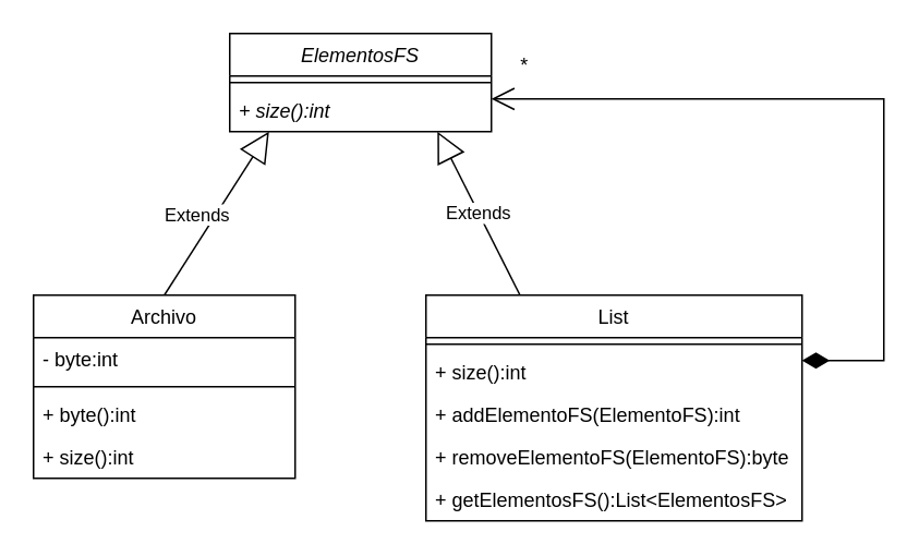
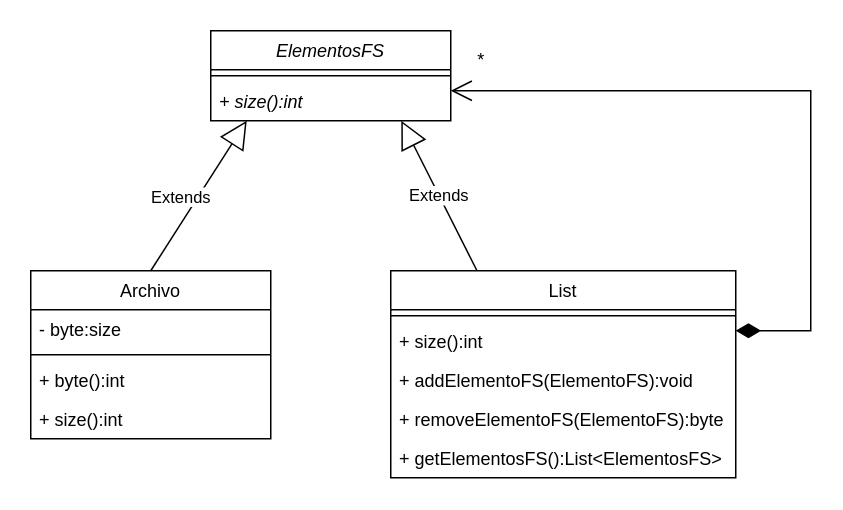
  <mxCell id="0" />
  <mxCell id="1" parent="0" />
  <mxCell id="2" value="ElementosFS" style="swimlane;fontStyle=2;align=center;verticalAlign=top;childLayout=stackLayout;horizontal=1;startSize=26;horizontalStack=0;resizeParent=1;resizeParentMax=0;resizeLast=0;collapsible=1;marginBottom=0;" vertex="1" parent="1"><mxGeometry x="140" y="20" width="160" height="60" as="geometry" /></mxCell>
  <mxCell id="3" value="" style="line;strokeWidth=1;fillColor=none;align=left;verticalAlign=middle;spacingTop=-1;spacingLeft=3;spacingRight=3;rotatable=0;labelPosition=right;points=[];portConstraint=eastwest;strokeColor=inherit;" vertex="1" parent="2"><mxGeometry y="26" width="160" height="8" as="geometry" /></mxCell>
  <mxCell id="4" value="+ size():int" style="text;strokeColor=none;fillColor=none;align=left;verticalAlign=top;spacingLeft=4;spacingRight=4;overflow=hidden;rotatable=0;points=[[0,0.5],[1,0.5]];portConstraint=eastwest;fontStyle=2" vertex="1" parent="2"><mxGeometry y="34" width="160" height="26" as="geometry" /></mxCell>
  <mxCell id="5" value="Archivo" style="swimlane;fontStyle=0;align=center;verticalAlign=top;childLayout=stackLayout;horizontal=1;startSize=26;horizontalStack=0;resizeParent=1;resizeParentMax=0;resizeLast=0;collapsible=1;marginBottom=0;" vertex="1" parent="1"><mxGeometry x="20" y="180" width="160" height="112" as="geometry" /></mxCell>
- <mxCell id="6" value="- byte:int" style="text;strokeColor=none;fillColor=none;align=left;verticalAlign=top;spacingLeft=4;spacingRight=4;overflow=hidden;rotatable=0;points=[[0,0.5],[1,0.5]];portConstraint=eastwest;" vertex="1" parent="5"><mxGeometry y="26" width="160" height="26" as="geometry" /></mxCell>
+ <mxCell id="6" value="- byte:size" style="text;strokeColor=none;fillColor=none;align=left;verticalAlign=top;spacingLeft=4;spacingRight=4;overflow=hidden;rotatable=0;points=[[0,0.5],[1,0.5]];portConstraint=eastwest;" vertex="1" parent="5"><mxGeometry y="26" width="160" height="26" as="geometry" /></mxCell>
  <mxCell id="7" value="" style="line;strokeWidth=1;fillColor=none;align=left;verticalAlign=middle;spacingTop=-1;spacingLeft=3;spacingRight=3;rotatable=0;labelPosition=right;points=[];portConstraint=eastwest;strokeColor=inherit;" vertex="1" parent="5"><mxGeometry y="52" width="160" height="8" as="geometry" /></mxCell>
  <mxCell id="8" value="+ byte():int" style="text;strokeColor=none;fillColor=none;align=left;verticalAlign=top;spacingLeft=4;spacingRight=4;overflow=hidden;rotatable=0;points=[[0,0.5],[1,0.5]];portConstraint=eastwest;" vertex="1" parent="5"><mxGeometry y="60" width="160" height="26" as="geometry" /></mxCell>
  <mxCell id="9" value="+ size():int" style="text;strokeColor=none;fillColor=none;align=left;verticalAlign=top;spacingLeft=4;spacingRight=4;overflow=hidden;rotatable=0;points=[[0,0.5],[1,0.5]];portConstraint=eastwest;fontStyle=0" vertex="1" parent="5"><mxGeometry y="86" width="160" height="26" as="geometry" /></mxCell>
  <mxCell id="10" value="List" style="swimlane;fontStyle=0;align=center;verticalAlign=top;childLayout=stackLayout;horizontal=1;startSize=26;horizontalStack=0;resizeParent=1;resizeParentMax=0;resizeLast=0;collapsible=1;marginBottom=0;" vertex="1" parent="1"><mxGeometry x="260" y="180" width="230" height="138" as="geometry" /></mxCell>
  <mxCell id="11" value="" style="line;strokeWidth=1;fillColor=none;align=left;verticalAlign=middle;spacingTop=-1;spacingLeft=3;spacingRight=3;rotatable=0;labelPosition=right;points=[];portConstraint=eastwest;strokeColor=inherit;" vertex="1" parent="10"><mxGeometry y="26" width="230" height="8" as="geometry" /></mxCell>
  <mxCell id="12" value="+ size():int" style="text;strokeColor=none;fillColor=none;align=left;verticalAlign=top;spacingLeft=4;spacingRight=4;overflow=hidden;rotatable=0;points=[[0,0.5],[1,0.5]];portConstraint=eastwest;fontStyle=0" vertex="1" parent="10"><mxGeometry y="34" width="230" height="26" as="geometry" /></mxCell>
- <mxCell id="13" value="+ addElementoFS(ElementoFS):int" style="text;strokeColor=none;fillColor=none;align=left;verticalAlign=top;spacingLeft=4;spacingRight=4;overflow=hidden;rotatable=0;points=[[0,0.5],[1,0.5]];portConstraint=eastwest;fontStyle=0" vertex="1" parent="10"><mxGeometry y="60" width="230" height="26" as="geometry" /></mxCell>
+ <mxCell id="13" value="+ addElementoFS(ElementoFS):void" style="text;strokeColor=none;fillColor=none;align=left;verticalAlign=top;spacingLeft=4;spacingRight=4;overflow=hidden;rotatable=0;points=[[0,0.5],[1,0.5]];portConstraint=eastwest;fontStyle=0" vertex="1" parent="10"><mxGeometry y="60" width="230" height="26" as="geometry" /></mxCell>
  <mxCell id="14" value="+ removeElementoFS(ElementoFS):byte" style="text;strokeColor=none;fillColor=none;align=left;verticalAlign=top;spacingLeft=4;spacingRight=4;overflow=hidden;rotatable=0;points=[[0,0.5],[1,0.5]];portConstraint=eastwest;fontStyle=0" vertex="1" parent="10"><mxGeometry y="86" width="230" height="26" as="geometry" /></mxCell>
  <mxCell id="15" value="+ getElementosFS():List&lt;ElementosFS&gt;" style="text;strokeColor=none;fillColor=none;align=left;verticalAlign=top;spacingLeft=4;spacingRight=4;overflow=hidden;rotatable=0;points=[[0,0.5],[1,0.5]];portConstraint=eastwest;fontStyle=0" vertex="1" parent="10"><mxGeometry y="112" width="230" height="26" as="geometry" /></mxCell>
  <mxCell id="16" value="Extends" style="endArrow=block;endSize=16;endFill=0;html=1;rounded=0;exitX=0.5;exitY=0;exitDx=0;exitDy=0;entryX=0.15;entryY=1;entryDx=0;entryDy=0;entryPerimeter=0;" edge="1" parent="1" source="5" target="4"><mxGeometry x="-0.125" y="10" width="160" relative="1" as="geometry"><mxPoint x="70" y="130" as="sourcePoint" /><mxPoint x="230" y="130" as="targetPoint" /><mxPoint as="offset" /></mxGeometry></mxCell>
  <mxCell id="17" value="Extends" style="endArrow=block;endSize=16;endFill=0;html=1;rounded=0;exitX=0.25;exitY=0;exitDx=0;exitDy=0;entryX=0.794;entryY=1;entryDx=0;entryDy=0;entryPerimeter=0;" edge="1" parent="1" source="10" target="4"><mxGeometry width="160" relative="1" as="geometry"><mxPoint x="250" y="110" as="sourcePoint" /><mxPoint x="410" y="110" as="targetPoint" /></mxGeometry></mxCell>
  <mxCell id="18" value="" style="endArrow=open;html=1;endSize=12;startArrow=diamondThin;startSize=14;startFill=1;edgeStyle=orthogonalEdgeStyle;align=left;verticalAlign=bottom;rounded=0;" edge="1" parent="1"><mxGeometry x="-0.864" y="20" relative="1" as="geometry"><mxPoint x="490" y="220" as="sourcePoint" /><mxPoint x="300" y="60" as="targetPoint" /><Array as="points"><mxPoint x="540" y="220" /><mxPoint x="540" y="60" /></Array><mxPoint as="offset" /></mxGeometry></mxCell>
  <mxCell id="19" value="*" style="text;html=1;align=center;verticalAlign=middle;resizable=0;points=[];autosize=1;strokeColor=none;fillColor=none;" vertex="1" parent="1"><mxGeometry x="305" y="25" width="30" height="30" as="geometry" /></mxCell>
